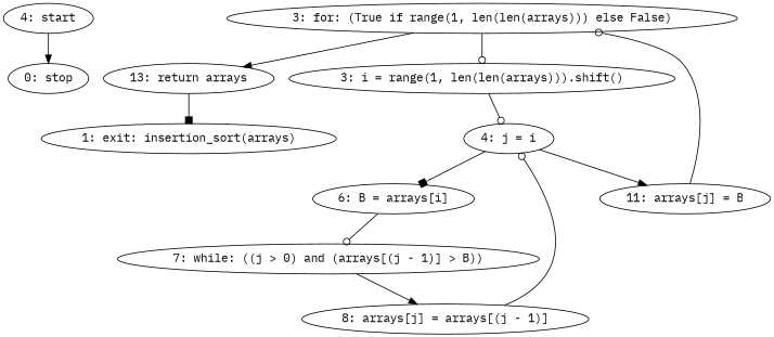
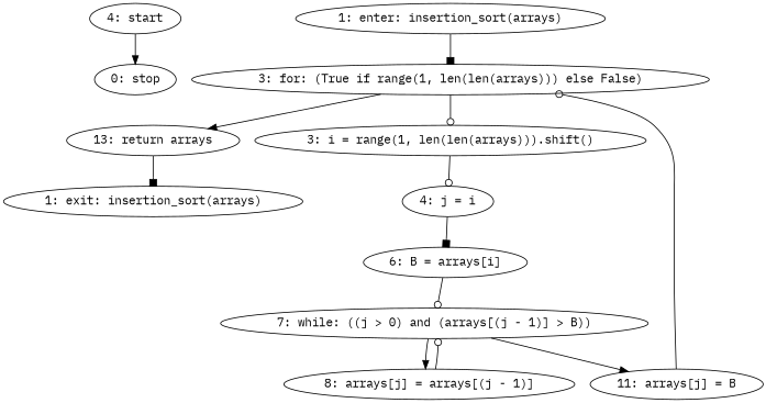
  strict digraph {
    fontname="IBM Plex Mono"
    node [fontname="IBM Plex Mono"]
    edge [arrowhead=odot fontname="IBM Plex Mono"]
    n1 [label="4: start"]
    n2 [label="0: stop"]
+   n3 [label="1: enter: insertion_sort(arrays)"]
    n4 [label="3: for: (True if range(1, len(len(arrays))) else False)"]
    n5 [label="13: return arrays"]
    n6 [label="3: i = range(1, len(len(arrays))).shift()"]
    n7 [label="1: exit: insertion_sort(arrays)"]
    n8 [label="4: j = i"]
    n9 [label="6: B = arrays[i]"]
    n10 [label="7: while: ((j > 0) and (arrays[(j - 1)] > B))"]
    n11 [label="11: arrays[j] = B"]
    n12 [label="8: arrays[j] = arrays[(j - 1)]"]
    n1 -> n2 [arrowhead=normal]
+   n3 -> n4 [arrowhead=box]
    n4 -> n5 [arrowhead=normal]
    n4 -> n6
    n5 -> n7 [arrowhead=box]
    n6 -> n8
    n8 -> n9 [arrowhead=box]
    n9 -> n10
-   n8 -> n11 [arrowhead=normal]
+   n10 -> n11 [arrowhead=normal]
    n10 -> n12 [arrowhead=normal]
    n11 -> n4
-   n12 -> n8
+   n12 -> n10
  }
